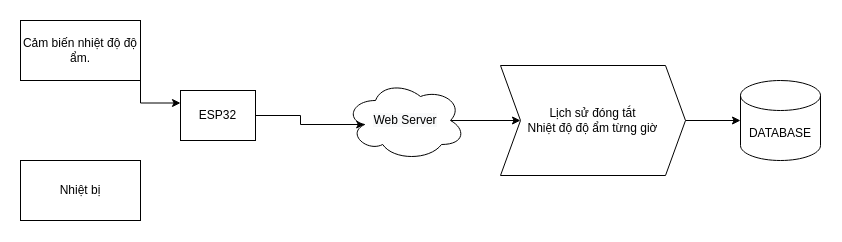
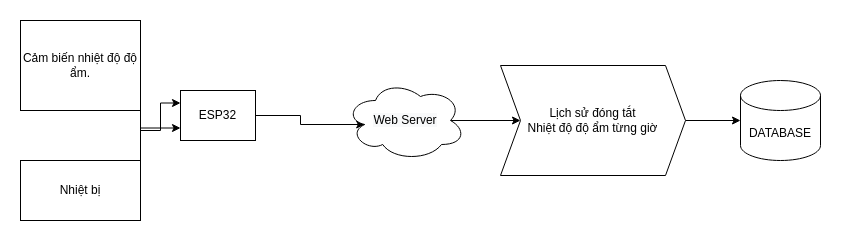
  <mxCell id="0" />
  <mxCell id="1" parent="0" />
  <mxCell id="2" style="edgeStyle=orthogonalEdgeStyle;rounded=0;orthogonalLoop=1;jettySize=auto;html=1;exitX=1;exitY=0.5;exitDx=0;exitDy=0;entryX=0.16;entryY=0.55;entryDx=0;entryDy=0;entryPerimeter=0;" edge="1" parent="1" source="3" target="9"><mxGeometry relative="1" as="geometry" /></mxCell>
  <mxCell id="3" value="ESP32" style="rounded=0;whiteSpace=wrap;html=1;" vertex="1" parent="1"><mxGeometry x="180" y="90" width="75" height="50" as="geometry" /></mxCell>
  <mxCell id="4" style="edgeStyle=orthogonalEdgeStyle;rounded=0;orthogonalLoop=1;jettySize=auto;html=1;exitX=1;exitY=1;exitDx=0;exitDy=0;entryX=0;entryY=0.25;entryDx=0;entryDy=0;" edge="1" parent="1" source="5" target="3"><mxGeometry relative="1" as="geometry" /></mxCell>
- <mxCell id="5" value="Cảm biến nhiệt độ độ ẩm." style="rounded=0;whiteSpace=wrap;html=1;" vertex="1" parent="1"><mxGeometry x="20" y="20" width="120" height="60" as="geometry" /></mxCell>
+ <mxCell id="5" value="Cảm biến nhiệt độ độ ẩm." style="rounded=0;whiteSpace=wrap;html=1;" vertex="1" parent="1"><mxGeometry x="20" y="20" width="120" height="90" as="geometry" /></mxCell>
+ <mxCell id="6" style="edgeStyle=orthogonalEdgeStyle;rounded=0;orthogonalLoop=1;jettySize=auto;html=1;exitX=1;exitY=0;exitDx=0;exitDy=0;entryX=0;entryY=0.75;entryDx=0;entryDy=0;" edge="1" parent="1" source="7" target="3"><mxGeometry relative="1" as="geometry" /></mxCell>
  <mxCell id="7" value="Nhiệt bị" style="rounded=0;whiteSpace=wrap;html=1;" vertex="1" parent="1"><mxGeometry x="20" y="160" width="120" height="60" as="geometry" /></mxCell>
  <mxCell id="8" style="edgeStyle=orthogonalEdgeStyle;rounded=0;orthogonalLoop=1;jettySize=auto;html=1;exitX=0.875;exitY=0.5;exitDx=0;exitDy=0;exitPerimeter=0;entryX=0;entryY=0.5;entryDx=0;entryDy=0;" edge="1" parent="1" source="9" target="12"><mxGeometry relative="1" as="geometry" /></mxCell>
  <mxCell id="9" value="&#10;&#10;&lt;span style=&quot;color: rgb(0, 0, 0); font-family: helvetica; font-size: 12px; font-style: normal; font-weight: 400; letter-spacing: normal; text-align: center; text-indent: 0px; text-transform: none; word-spacing: 0px; background-color: rgb(248, 249, 250); display: inline; float: none;&quot;&gt;Web Server&lt;/span&gt;&#10;&#10;" style="ellipse;shape=cloud;whiteSpace=wrap;html=1;" vertex="1" parent="1"><mxGeometry x="345" y="80" width="120" height="80" as="geometry" /></mxCell>
  <mxCell id="10" value="DATABASE" style="shape=cylinder3;whiteSpace=wrap;html=1;boundedLbl=1;backgroundOutline=1;size=15;" vertex="1" parent="1"><mxGeometry x="740" y="80" width="80" height="80" as="geometry" /></mxCell>
  <mxCell id="11" style="edgeStyle=orthogonalEdgeStyle;rounded=0;orthogonalLoop=1;jettySize=auto;html=1;exitX=1;exitY=0.5;exitDx=0;exitDy=0;" edge="1" parent="1" source="12" target="10"><mxGeometry relative="1" as="geometry" /></mxCell>
  <mxCell id="12" value="Lịch sử đóng tắt&lt;br&gt;Nhiệt độ độ ẩm từng giờ" style="shape=step;perimeter=stepPerimeter;whiteSpace=wrap;html=1;fixedSize=1;rotation=0;align=center;" vertex="1" parent="1"><mxGeometry x="500" y="65" width="185" height="110" as="geometry" /></mxCell>
